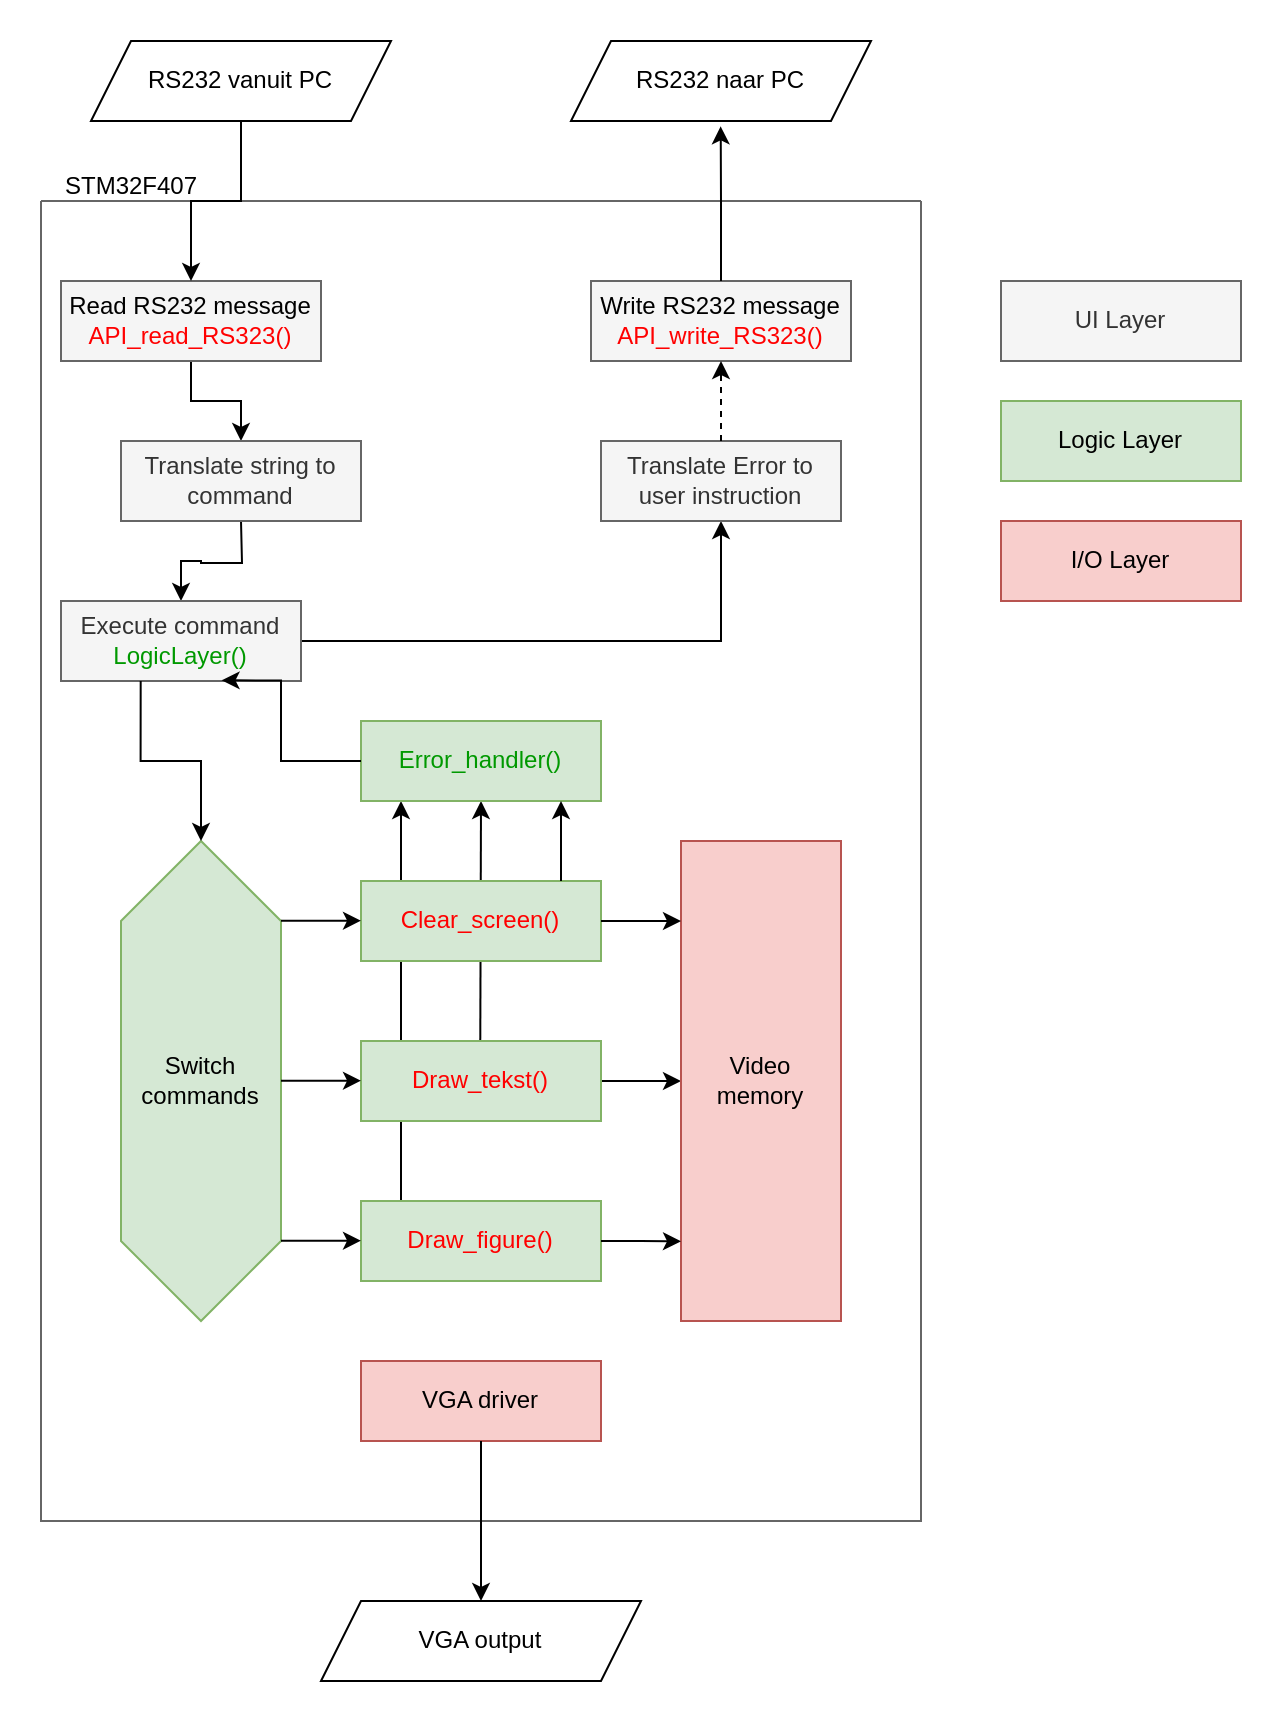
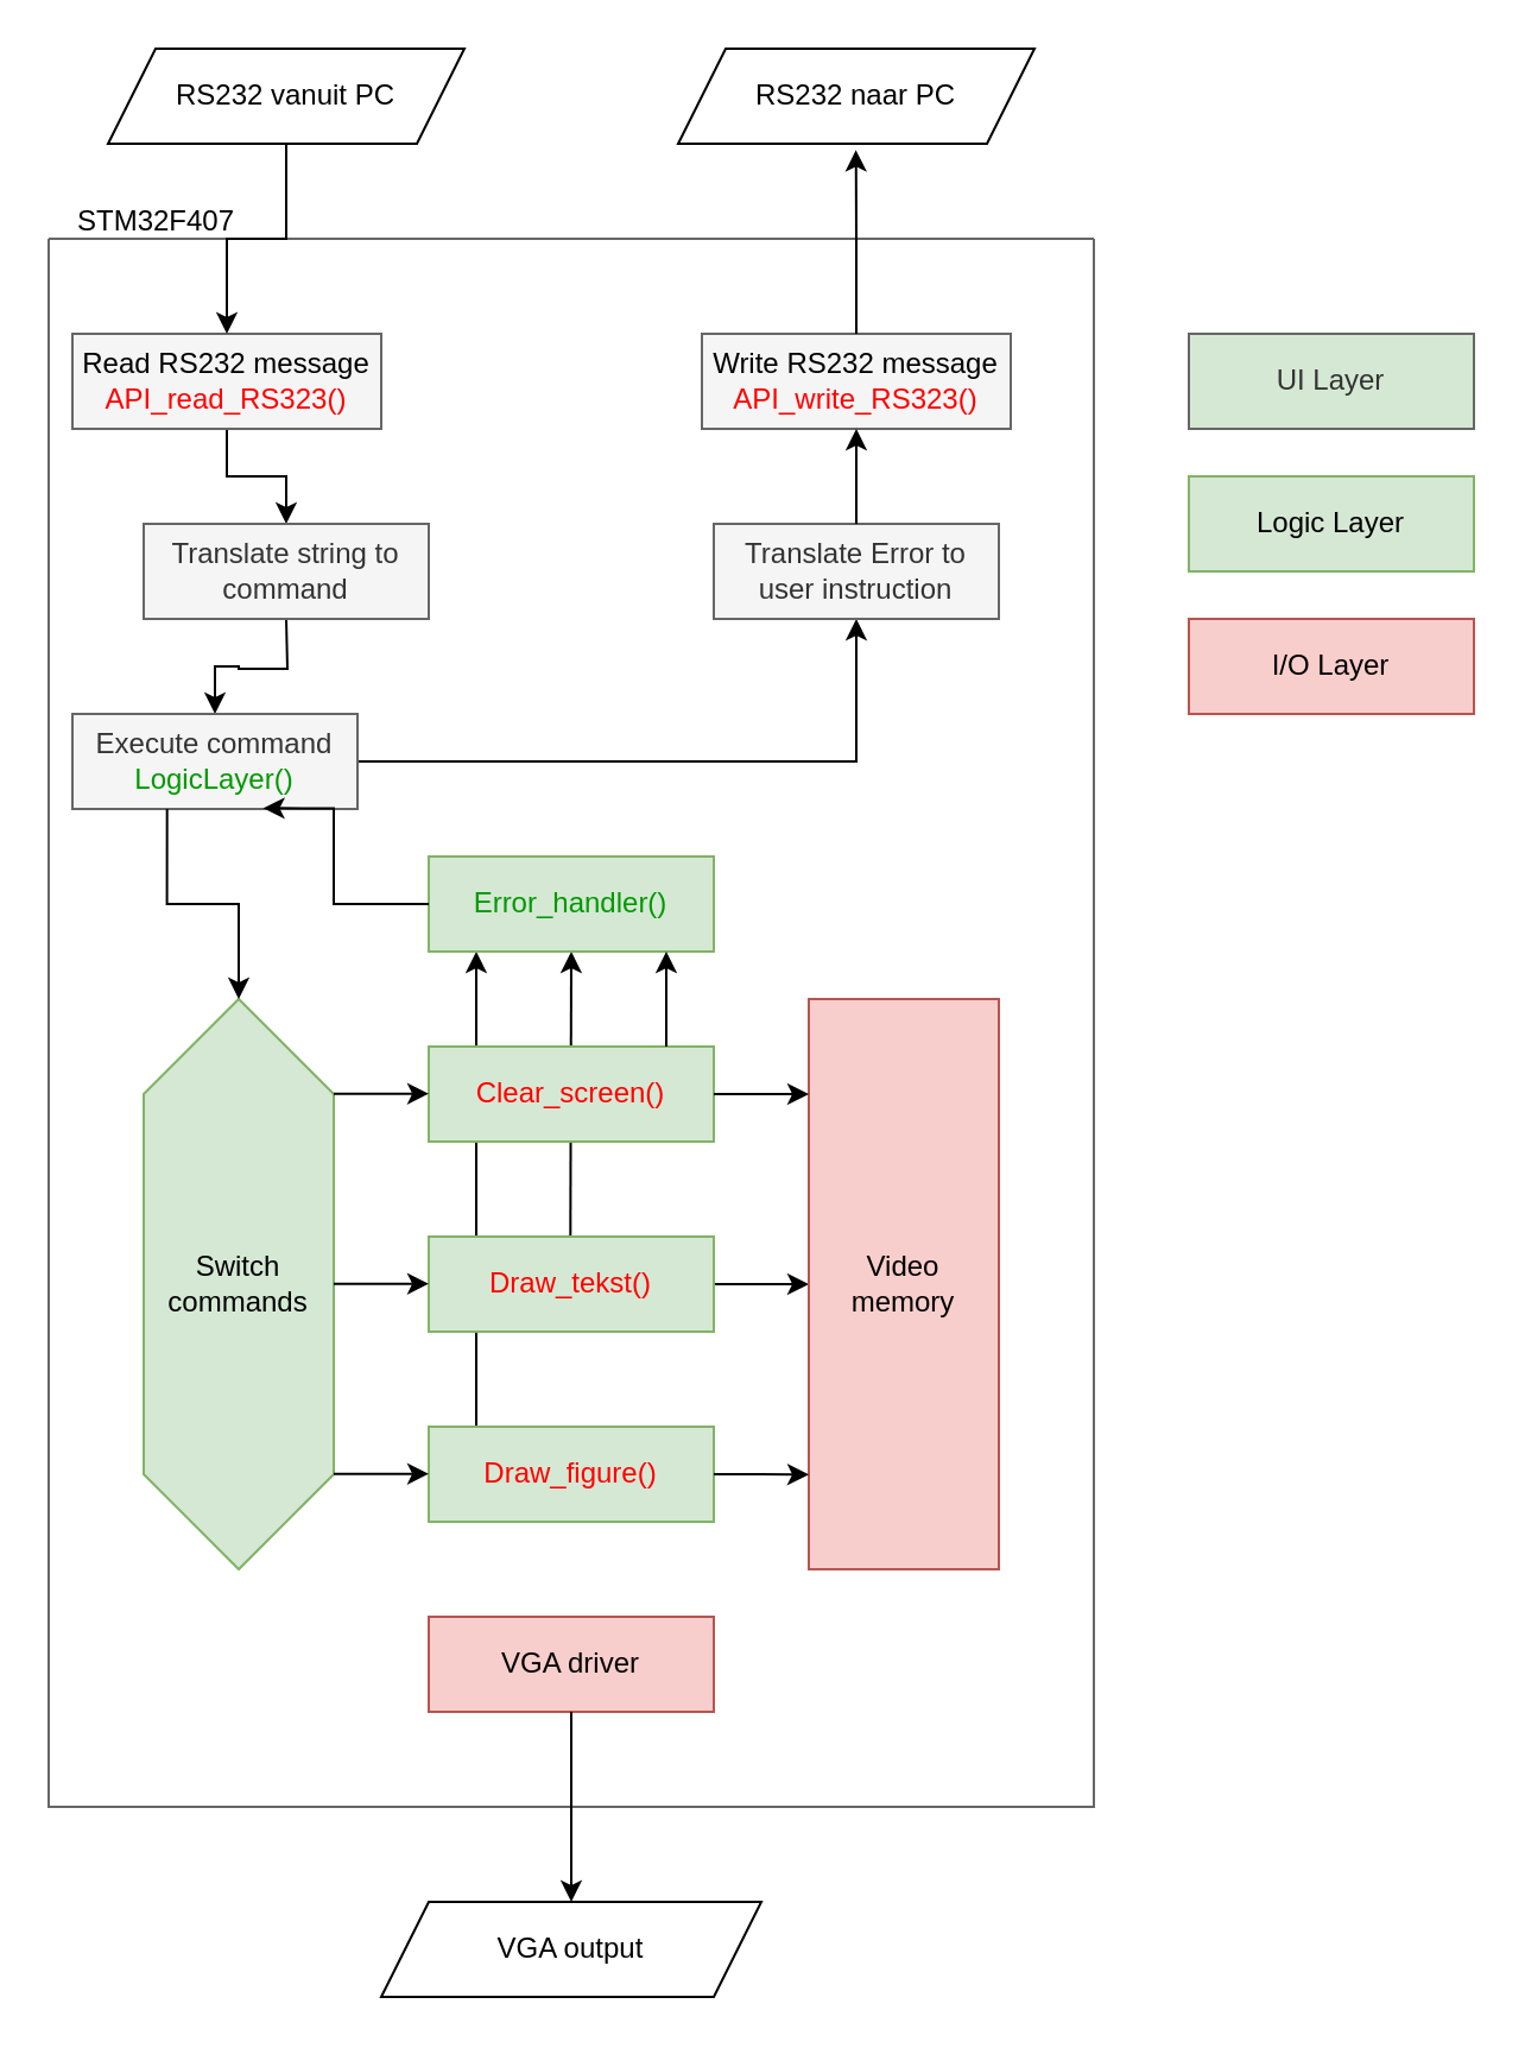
  <mxCell id="0" />
  <mxCell id="1" parent="0" />
  <mxCell id="2" value="" style="swimlane;startSize=0;fillColor=#f5f5f5;fontColor=#333333;strokeColor=#666666;" vertex="1" parent="1"><mxGeometry x="20" y="100" width="440" height="660" as="geometry"><mxRectangle x="160" y="160" width="50" height="40" as="alternateBounds" /></mxGeometry></mxCell>
  <mxCell id="3" value="" style="endArrow=classic;html=1;rounded=0;fillColor=#e1d5e7;strokeColor=#000000;" edge="1" parent="2"><mxGeometry width="50" height="50" relative="1" as="geometry"><mxPoint x="180" y="500" as="sourcePoint" /><mxPoint x="180" y="300" as="targetPoint" /></mxGeometry></mxCell>
  <mxCell id="4" value="" style="endArrow=classic;html=1;rounded=0;fillColor=#e1d5e7;strokeColor=#000000;" edge="1" parent="2"><mxGeometry width="50" height="50" relative="1" as="geometry"><mxPoint x="219.64" y="420" as="sourcePoint" /><mxPoint x="220" y="300" as="targetPoint" /></mxGeometry></mxCell>
  <mxCell id="5" style="edgeStyle=orthogonalEdgeStyle;rounded=0;orthogonalLoop=1;jettySize=auto;html=1;entryX=0.5;entryY=0;entryDx=0;entryDy=0;" edge="1" parent="2" source="6" target="8"><mxGeometry relative="1" as="geometry" /></mxCell>
  <mxCell id="6" value="&lt;div&gt;&lt;font color=&quot;#000000&quot;&gt;Read RS232 message&lt;/font&gt;&lt;/div&gt;&lt;font color=&quot;#ff0000&quot;&gt;API_read_RS323()&lt;/font&gt;" style="rounded=0;whiteSpace=wrap;html=1;fillColor=#f5f5f5;strokeColor=#666666;fontColor=#333333;" vertex="1" parent="2"><mxGeometry x="10" y="40" width="130" height="40" as="geometry" /></mxCell>
  <mxCell id="7" style="edgeStyle=orthogonalEdgeStyle;rounded=0;orthogonalLoop=1;jettySize=auto;html=1;" edge="1" parent="2" target="10"><mxGeometry relative="1" as="geometry"><mxPoint x="100" y="160" as="sourcePoint" /></mxGeometry></mxCell>
  <mxCell id="8" value="Translate string to command" style="rounded=0;whiteSpace=wrap;html=1;fillColor=#f5f5f5;fontColor=#333333;strokeColor=#666666;" vertex="1" parent="2"><mxGeometry x="40" y="120" width="120" height="40" as="geometry" /></mxCell>
  <mxCell id="9" style="edgeStyle=orthogonalEdgeStyle;rounded=0;orthogonalLoop=1;jettySize=auto;html=1;entryX=0.5;entryY=1;entryDx=0;entryDy=0;" edge="1" parent="2" source="10" target="27"><mxGeometry relative="1" as="geometry" /></mxCell>
  <mxCell id="10" value="Execute command&lt;div&gt;&lt;font color=&quot;#009900&quot;&gt;LogicLayer()&lt;/font&gt;&lt;/div&gt;" style="rounded=0;whiteSpace=wrap;html=1;fillColor=#f5f5f5;fontColor=#333333;strokeColor=#666666;" vertex="1" parent="2"><mxGeometry x="10" y="200" width="120" height="40" as="geometry" /></mxCell>
  <mxCell id="11" value="Switch commands" style="shape=hexagon;perimeter=hexagonPerimeter2;whiteSpace=wrap;html=1;fixedSize=1;direction=south;fillColor=#d5e8d4;strokeColor=#82b366;size=40;" vertex="1" parent="2"><mxGeometry x="40" y="320" width="80" height="240" as="geometry" /></mxCell>
  <mxCell id="12" value="&lt;font color=&quot;#ff0000&quot;&gt;Clear_screen()&lt;/font&gt;" style="rounded=0;whiteSpace=wrap;html=1;fillColor=#d5e8d4;strokeColor=#82b366;" vertex="1" parent="2"><mxGeometry x="160" y="340" width="120" height="40" as="geometry" /></mxCell>
  <mxCell id="13" style="edgeStyle=orthogonalEdgeStyle;rounded=0;orthogonalLoop=1;jettySize=auto;html=1;exitX=1;exitY=0.5;exitDx=0;exitDy=0;entryX=0;entryY=0.5;entryDx=0;entryDy=0;" edge="1" parent="2" source="14" target="20"><mxGeometry relative="1" as="geometry" /></mxCell>
  <mxCell id="14" value="&lt;font color=&quot;#ff0000&quot;&gt;Draw_tekst()&lt;/font&gt;" style="rounded=0;whiteSpace=wrap;html=1;fillColor=#d5e8d4;strokeColor=#82b366;" vertex="1" parent="2"><mxGeometry x="160" y="420" width="120" height="40" as="geometry" /></mxCell>
  <mxCell id="15" style="edgeStyle=orthogonalEdgeStyle;rounded=0;orthogonalLoop=1;jettySize=auto;html=1;entryX=0;entryY=0.5;entryDx=0;entryDy=0;exitX=0.332;exitY=1;exitDx=0;exitDy=0;exitPerimeter=0;" edge="1" parent="2" source="10" target="11"><mxGeometry relative="1" as="geometry" /></mxCell>
  <mxCell id="16" value="&lt;font color=&quot;#ff0000&quot;&gt;Draw_figure()&lt;/font&gt;" style="rounded=0;whiteSpace=wrap;html=1;fillColor=#d5e8d4;strokeColor=#82b366;" vertex="1" parent="2"><mxGeometry x="160" y="500" width="120" height="40" as="geometry" /></mxCell>
  <mxCell id="17" value="" style="endArrow=classic;html=1;rounded=0;" edge="1" parent="2"><mxGeometry width="50" height="50" relative="1" as="geometry"><mxPoint x="120" y="359.83" as="sourcePoint" /><mxPoint x="160" y="359.83" as="targetPoint" /></mxGeometry></mxCell>
  <mxCell id="18" value="" style="endArrow=classic;html=1;rounded=0;" edge="1" parent="2"><mxGeometry width="50" height="50" relative="1" as="geometry"><mxPoint x="120" y="439.83" as="sourcePoint" /><mxPoint x="160" y="439.83" as="targetPoint" /></mxGeometry></mxCell>
  <mxCell id="19" value="" style="endArrow=classic;html=1;rounded=0;" edge="1" parent="2"><mxGeometry width="50" height="50" relative="1" as="geometry"><mxPoint x="120" y="519.83" as="sourcePoint" /><mxPoint x="160" y="519.83" as="targetPoint" /></mxGeometry></mxCell>
  <mxCell id="20" value="Video&lt;div&gt;memory&lt;/div&gt;" style="rounded=0;whiteSpace=wrap;html=1;fillColor=#f8cecc;strokeColor=#b85450;" vertex="1" parent="2"><mxGeometry x="320" y="320" width="80" height="240" as="geometry" /></mxCell>
  <mxCell id="21" style="edgeStyle=orthogonalEdgeStyle;rounded=0;orthogonalLoop=1;jettySize=auto;html=1;exitX=1;exitY=0.5;exitDx=0;exitDy=0;entryX=0;entryY=0.834;entryDx=0;entryDy=0;entryPerimeter=0;" edge="1" parent="2" source="16" target="20"><mxGeometry relative="1" as="geometry" /></mxCell>
  <mxCell id="22" style="edgeStyle=orthogonalEdgeStyle;rounded=0;orthogonalLoop=1;jettySize=auto;html=1;exitX=1;exitY=0.5;exitDx=0;exitDy=0;" edge="1" parent="2" source="12"><mxGeometry relative="1" as="geometry"><mxPoint x="320" y="360" as="targetPoint" /></mxGeometry></mxCell>
  <mxCell id="23" value="&lt;div&gt;&lt;font color=&quot;#000000&quot;&gt;Write RS232 message&lt;/font&gt;&lt;/div&gt;&lt;font color=&quot;#ff0000&quot;&gt;API_write_RS323()&lt;/font&gt;" style="rounded=0;whiteSpace=wrap;html=1;fillColor=#f5f5f5;strokeColor=#666666;fontColor=#333333;" vertex="1" parent="2"><mxGeometry x="275" y="40" width="130" height="40" as="geometry" /></mxCell>
  <mxCell id="24" value="&lt;font color=&quot;#009900&quot;&gt;Error_handler()&lt;/font&gt;" style="rounded=0;whiteSpace=wrap;html=1;fillColor=#d5e8d4;strokeColor=#82b366;" vertex="1" parent="2"><mxGeometry x="160" y="260" width="120" height="40" as="geometry" /></mxCell>
  <mxCell id="25" value="" style="endArrow=classic;html=1;rounded=0;fillColor=#e1d5e7;strokeColor=#000000;" edge="1" parent="2"><mxGeometry width="50" height="50" relative="1" as="geometry"><mxPoint x="260" y="340" as="sourcePoint" /><mxPoint x="260" y="300" as="targetPoint" /></mxGeometry></mxCell>
  <mxCell id="26" style="edgeStyle=orthogonalEdgeStyle;rounded=0;orthogonalLoop=1;jettySize=auto;html=1;entryX=0.669;entryY=0.992;entryDx=0;entryDy=0;entryPerimeter=0;" edge="1" parent="2" source="24" target="10"><mxGeometry relative="1" as="geometry"><Array as="points"><mxPoint x="120" y="280" /></Array></mxGeometry></mxCell>
  <mxCell id="27" value="Translate Error to user instruction" style="rounded=0;whiteSpace=wrap;html=1;fillColor=#f5f5f5;fontColor=#333333;strokeColor=#666666;" vertex="1" parent="2"><mxGeometry x="280" y="120" width="120" height="40" as="geometry" /></mxCell>
- <mxCell id="28" style="edgeStyle=orthogonalEdgeStyle;rounded=0;orthogonalLoop=1;jettySize=auto;html=1;entryX=0.5;entryY=1;entryDx=0;entryDy=0;dashed=1;" edge="1" parent="2" source="27" target="23"><mxGeometry relative="1" as="geometry" /></mxCell>
+ <mxCell id="28" style="edgeStyle=orthogonalEdgeStyle;rounded=0;orthogonalLoop=1;jettySize=auto;html=1;entryX=0.5;entryY=1;entryDx=0;entryDy=0;" edge="1" parent="2" source="27" target="23"><mxGeometry relative="1" as="geometry" /></mxCell>
  <mxCell id="29" value="VGA driver" style="rounded=0;whiteSpace=wrap;html=1;fillColor=#f8cecc;strokeColor=#b85450;" vertex="1" parent="2"><mxGeometry x="160" y="580" width="120" height="40" as="geometry" /></mxCell>
  <mxCell id="30" style="edgeStyle=orthogonalEdgeStyle;rounded=0;orthogonalLoop=1;jettySize=auto;html=1;" edge="1" parent="2" source="29"><mxGeometry relative="1" as="geometry"><mxPoint x="220" y="700" as="targetPoint" /></mxGeometry></mxCell>
  <mxCell id="31" value="STM32F407" style="text;html=1;align=center;verticalAlign=middle;resizable=0;points=[];autosize=1;strokeColor=none;fillColor=none;" vertex="1" parent="1"><mxGeometry x="20" y="78" width="90" height="30" as="geometry" /></mxCell>
  <mxCell id="32" style="edgeStyle=orthogonalEdgeStyle;rounded=0;orthogonalLoop=1;jettySize=auto;html=1;entryX=0.5;entryY=0;entryDx=0;entryDy=0;" edge="1" parent="1" source="33" target="6"><mxGeometry relative="1" as="geometry" /></mxCell>
  <mxCell id="33" value="RS232 vanuit PC" style="shape=parallelogram;perimeter=parallelogramPerimeter;whiteSpace=wrap;html=1;fixedSize=1;" vertex="1" parent="1"><mxGeometry x="45" y="20" width="150" height="40" as="geometry" /></mxCell>
  <mxCell id="34" value="RS232 naar PC" style="shape=parallelogram;perimeter=parallelogramPerimeter;whiteSpace=wrap;html=1;fixedSize=1;" vertex="1" parent="1"><mxGeometry x="285" y="20" width="150" height="40" as="geometry" /></mxCell>
  <mxCell id="35" style="edgeStyle=orthogonalEdgeStyle;rounded=0;orthogonalLoop=1;jettySize=auto;html=1;entryX=0.499;entryY=1.067;entryDx=0;entryDy=0;entryPerimeter=0;" edge="1" parent="1" source="23" target="34"><mxGeometry relative="1" as="geometry" /></mxCell>
  <mxCell id="36" value="VGA output" style="shape=parallelogram;perimeter=parallelogramPerimeter;whiteSpace=wrap;html=1;fixedSize=1;" vertex="1" parent="1"><mxGeometry x="160" y="800" width="160" height="40" as="geometry" /></mxCell>
- <mxCell id="37" value="UI Layer" style="rounded=0;whiteSpace=wrap;html=1;fillColor=#f5f5f5;fontColor=#333333;strokeColor=#666666;" vertex="1" parent="1"><mxGeometry x="500" y="140" width="120" height="40" as="geometry" /></mxCell>
+ <mxCell id="37" value="UI Layer" style="rounded=0;whiteSpace=wrap;html=1;fillColor=#d5e8d4;fontColor=#333333;strokeColor=#666666;" vertex="1" parent="1"><mxGeometry x="500" y="140" width="120" height="40" as="geometry" /></mxCell>
  <mxCell id="38" value="Logic Layer" style="rounded=0;whiteSpace=wrap;html=1;fillColor=#d5e8d4;strokeColor=#82b366;" vertex="1" parent="1"><mxGeometry x="500" y="200" width="120" height="40" as="geometry" /></mxCell>
  <mxCell id="39" value="I/O Layer" style="rounded=0;whiteSpace=wrap;html=1;fillColor=#f8cecc;strokeColor=#b85450;" vertex="1" parent="1"><mxGeometry x="500" y="260" width="120" height="40" as="geometry" /></mxCell>
